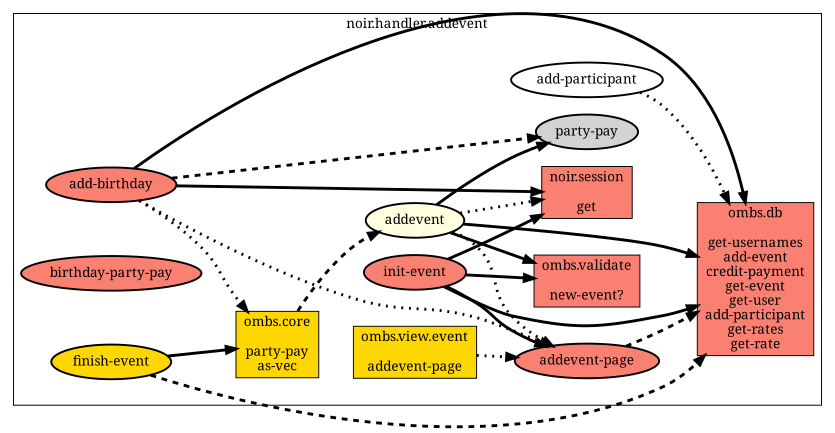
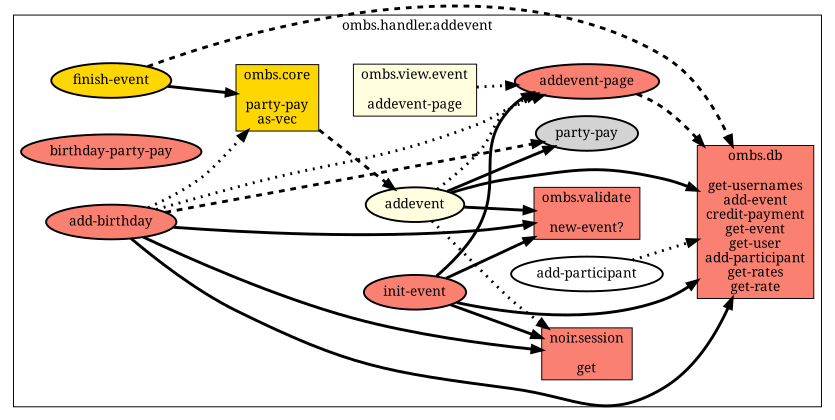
  digraph {
    fontname="Noto Serif"
    rankdir=LR
    node [fillcolor=salmon fontname="Noto Serif" shape=ellipse style="bold,filled"]
    edge [fontname="Noto Serif" penwidth=3 style=solid]
    n1 [fillcolor=gold label="finish-event"]
    n2 [fillcolor=gold label="ombs.core\n\nparty-pay\nas-vec" shape=box style=filled]
    n3 [label="birthday-party-pay"]
    n4 [fillcolor=lightgrey label="party-pay"]
-   n5 [fillcolor=gold label="ombs.view.event\n\naddevent-page" shape=box style=filled]
+   n5 [fillcolor=lightyellow label="ombs.view.event\n\naddevent-page" shape=box style=filled]
    n6 [fillcolor=lightyellow label=addevent]
    n7 [label="addevent-page"]
    n8 [fillcolor=white label="add-participant"]
    n9 [label="init-event"]
    n10 [label="add-birthday"]
    n11 [label="noir.session\n\nget" shape=box style=filled]
    n12 [label="ombs.validate\n\nnew-event?" shape=box style=filled]
    n13 [label="ombs.db\n\nget-usernames\nadd-event\ncredit-payment\nget-event\nget-user\nadd-participant\nget-rates\nget-rate" shape=box style=filled]
    subgraph cluster_1 {
-     label="noir.handler.addevent"
+     label="ombs.handler.addevent"
      n1
      n2
      n3
      n4
      n5
      n6
      n7
      n8
      n9
      n10
      n11
      n12
      n13
    }
    n1 -> n2
    n1 -> n13 [style=dashed]
    n2 -> n6 [style=dashed]
    n5 -> n7 [style=dotted]
    n6 -> n4
    n6 -> n7 [style=dotted]
    n6 -> n11 [style=dotted]
    n6 -> n12
    n6 -> n13
    n7 -> n13 [style=dashed]
    n8 -> n13 [style=dotted]
    n9 -> n7
    n9 -> n11
    n9 -> n12
    n9 -> n13
    n10 -> n2 [style=dotted]
    n10 -> n4 [style=dashed]
    n10 -> n7 [style=dotted]
    n10 -> n11
+   n10 -> n12
    n10 -> n13
  }
